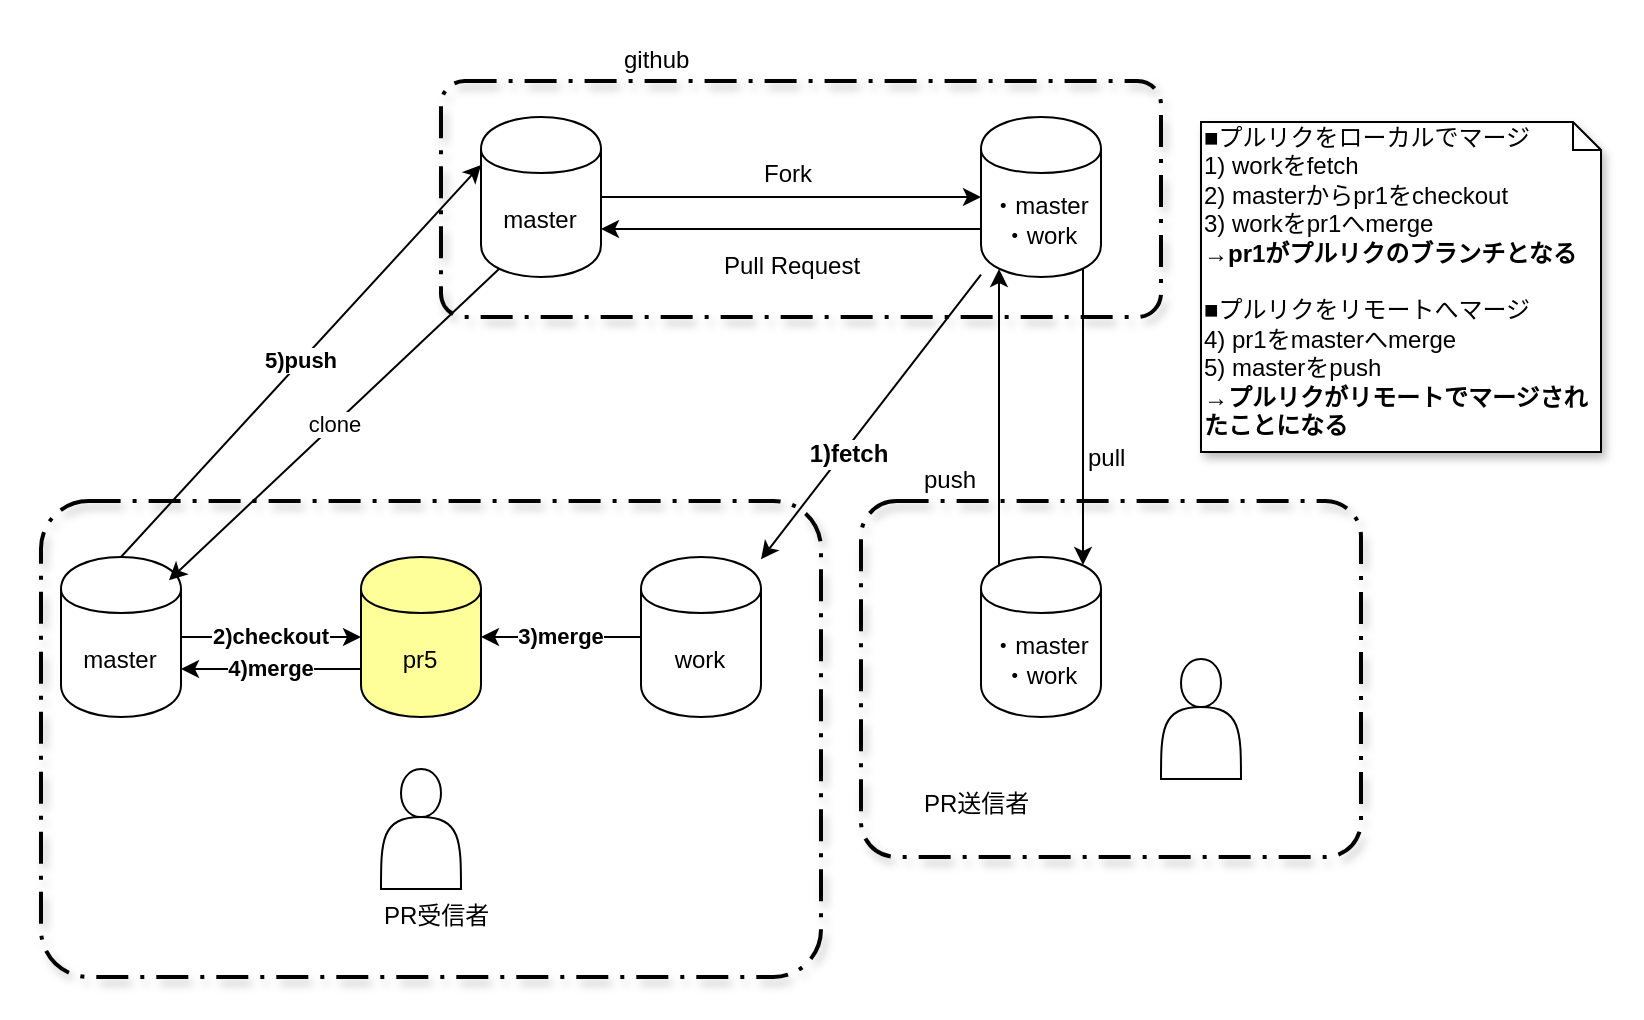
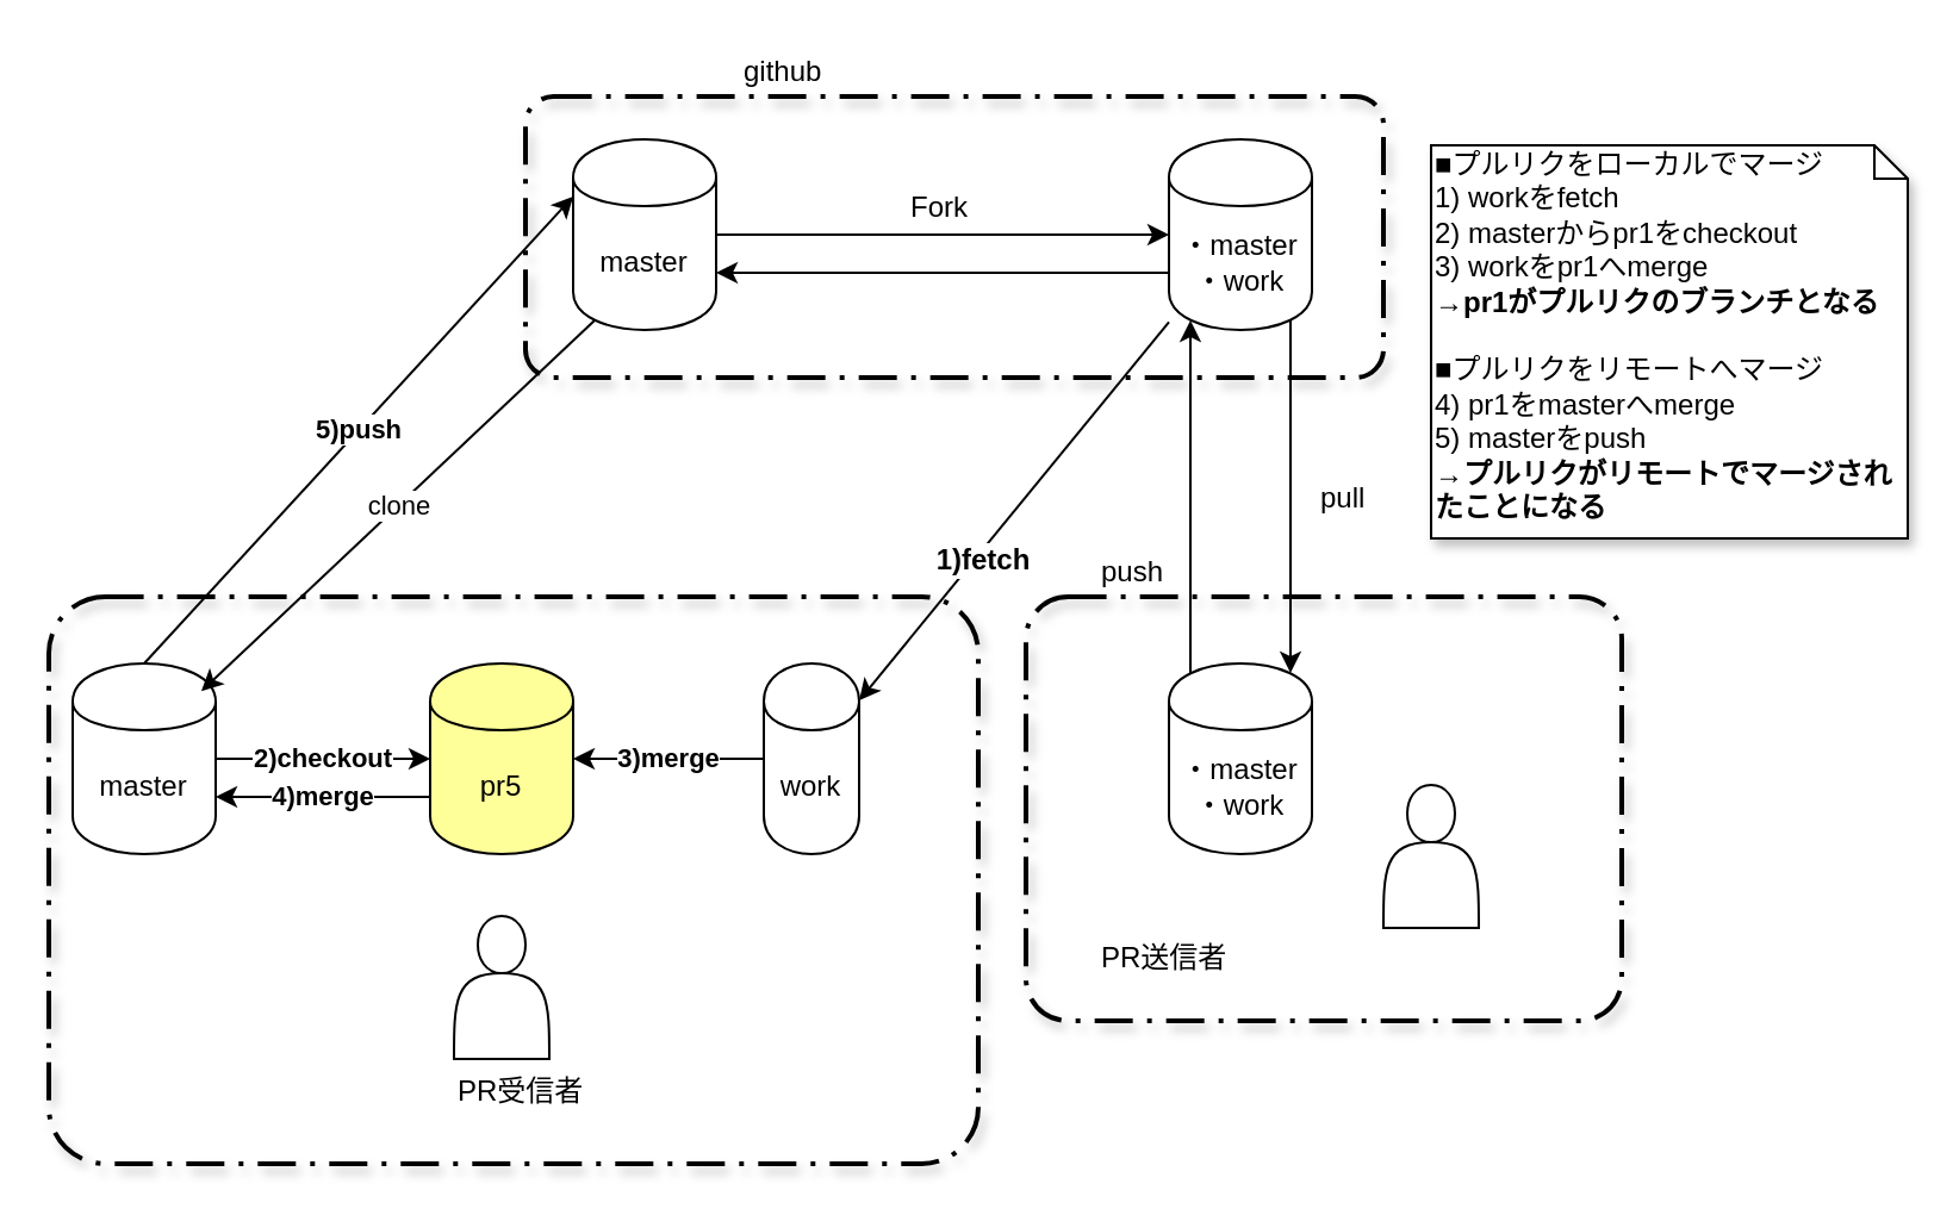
  <mxCell id="0" />
  <mxCell id="1" parent="0" />
  <mxCell id="2" value="" style="rounded=1;arcSize=10;dashed=1;strokeColor=#000000;fillColor=none;gradientColor=none;dashPattern=8 3 1 3;strokeWidth=2;shadow=1;" vertex="1" parent="1"><mxGeometry x="220" y="40" width="360" height="118" as="geometry" /></mxCell>
  <mxCell id="3" value="" style="rounded=1;arcSize=10;dashed=1;strokeColor=#000000;fillColor=none;gradientColor=none;dashPattern=8 3 1 3;strokeWidth=2;shadow=1;" vertex="1" parent="1"><mxGeometry x="20" y="250" width="390" height="238" as="geometry" /></mxCell>
  <mxCell id="4" value="" style="rounded=1;arcSize=10;dashed=1;strokeColor=#000000;fillColor=none;gradientColor=none;dashPattern=8 3 1 3;strokeWidth=2;shadow=1;" vertex="1" parent="1"><mxGeometry x="430" y="250" width="250" height="178" as="geometry" /></mxCell>
  <mxCell id="5" style="edgeStyle=orthogonalEdgeStyle;rounded=0;orthogonalLoop=1;jettySize=auto;html=1;" edge="1" parent="1" source="6" target="9"><mxGeometry relative="1" as="geometry" /></mxCell>
  <mxCell id="6" value="master" style="shape=cylinder;whiteSpace=wrap;html=1;boundedLbl=1;backgroundOutline=1;" vertex="1" parent="1"><mxGeometry x="240" y="58" width="60" height="80" as="geometry" /></mxCell>
  <mxCell id="7" style="edgeStyle=orthogonalEdgeStyle;rounded=0;orthogonalLoop=1;jettySize=auto;html=1;entryX=1;entryY=0.7;entryDx=0;entryDy=0;exitX=0;exitY=0.7;exitDx=0;exitDy=0;" edge="1" parent="1" source="9" target="6"><mxGeometry relative="1" as="geometry" /></mxCell>
  <mxCell id="8" style="edgeStyle=orthogonalEdgeStyle;rounded=0;orthogonalLoop=1;jettySize=auto;html=1;exitX=0.85;exitY=0.95;exitDx=0;exitDy=0;exitPerimeter=0;entryX=0.85;entryY=0.05;entryDx=0;entryDy=0;entryPerimeter=0;" edge="1" parent="1" source="9" target="13"><mxGeometry relative="1" as="geometry" /></mxCell>
  <mxCell id="9" value="・master&lt;br&gt;・work" style="shape=cylinder;whiteSpace=wrap;html=1;boundedLbl=1;backgroundOutline=1;" vertex="1" parent="1"><mxGeometry x="490" y="58" width="60" height="80" as="geometry" /></mxCell>
  <mxCell id="10" value="&lt;b&gt;3)merge&lt;/b&gt;" style="edgeStyle=orthogonalEdgeStyle;rounded=0;orthogonalLoop=1;jettySize=auto;html=1;entryX=1;entryY=0.5;entryDx=0;entryDy=0;" edge="1" parent="1" source="11" target="28"><mxGeometry relative="1" as="geometry" /></mxCell>
- <mxCell id="11" value="work" style="shape=cylinder;whiteSpace=wrap;html=1;boundedLbl=1;backgroundOutline=1;" vertex="1" parent="1"><mxGeometry x="320" y="278" width="60" height="80" as="geometry" /></mxCell>
+ <mxCell id="11" value="work" style="shape=cylinder;whiteSpace=wrap;html=1;boundedLbl=1;backgroundOutline=1;" vertex="1" parent="1"><mxGeometry x="320" y="278" width="40" height="80" as="geometry" /></mxCell>
  <mxCell id="12" style="edgeStyle=orthogonalEdgeStyle;rounded=0;orthogonalLoop=1;jettySize=auto;html=1;exitX=0.15;exitY=0.05;exitDx=0;exitDy=0;exitPerimeter=0;entryX=0.15;entryY=0.95;entryDx=0;entryDy=0;entryPerimeter=0;" edge="1" parent="1" source="13" target="9"><mxGeometry relative="1" as="geometry" /></mxCell>
  <mxCell id="13" value="・master&lt;br&gt;・work" style="shape=cylinder;whiteSpace=wrap;html=1;boundedLbl=1;backgroundOutline=1;" vertex="1" parent="1"><mxGeometry x="490" y="278" width="60" height="80" as="geometry" /></mxCell>
  <mxCell id="14" value="Fork" style="text;html=1;resizable=0;points=[];autosize=1;align=left;verticalAlign=top;spacingTop=-4;" vertex="1" parent="1"><mxGeometry x="380" y="77" width="40" height="20" as="geometry" /></mxCell>
- <mxCell id="15" value="Pull Request" style="text;html=1;resizable=0;points=[];autosize=1;align=left;verticalAlign=top;spacingTop=-4;" vertex="1" parent="1"><mxGeometry x="360" y="123" width="80" height="20" as="geometry" /></mxCell>
- <mxCell id="16" value="pull" style="text;html=1;resizable=0;points=[];autosize=1;align=left;verticalAlign=top;spacingTop=-4;" vertex="1" parent="1"><mxGeometry x="542" y="219" width="30" height="20" as="geometry" /></mxCell>
+ <mxCell id="16" value="pull" style="text;html=1;resizable=0;points=[];autosize=1;align=left;verticalAlign=top;spacingTop=-4;" vertex="1" parent="1"><mxGeometry x="552" y="199" width="30" height="20" as="geometry" /></mxCell>
  <mxCell id="17" value="push" style="text;html=1;resizable=0;points=[];autosize=1;align=left;verticalAlign=top;spacingTop=-4;" vertex="1" parent="1"><mxGeometry x="460" y="230" width="40" height="20" as="geometry" /></mxCell>
  <mxCell id="18" value="" style="endArrow=classic;html=1;" edge="1" parent="1" source="9" target="11"><mxGeometry width="50" height="50" relative="1" as="geometry"><mxPoint x="360" y="240" as="sourcePoint" /><mxPoint x="410" y="190" as="targetPoint" /></mxGeometry></mxCell>
  <mxCell id="19" value="&lt;b&gt;1)fetch&lt;/b&gt;" style="text;html=1;resizable=0;points=[];align=center;verticalAlign=middle;labelBackgroundColor=#ffffff;" vertex="1" connectable="0" parent="18"><mxGeometry x="0.245" y="3" relative="1" as="geometry"><mxPoint y="-1" as="offset" /></mxGeometry></mxCell>
  <mxCell id="20" value="" style="shape=actor;whiteSpace=wrap;html=1;" vertex="1" parent="1"><mxGeometry x="190" y="384" width="40" height="60" as="geometry" /></mxCell>
  <mxCell id="21" value="PR受信者" style="text;html=1;resizable=0;points=[];autosize=1;align=left;verticalAlign=top;spacingTop=-4;" vertex="1" parent="1"><mxGeometry x="190" y="448" width="70" height="20" as="geometry" /></mxCell>
  <mxCell id="22" value="" style="shape=actor;whiteSpace=wrap;html=1;" vertex="1" parent="1"><mxGeometry x="580" y="329" width="40" height="60" as="geometry" /></mxCell>
  <mxCell id="23" value="PR送信者" style="text;html=1;resizable=0;points=[];autosize=1;align=left;verticalAlign=top;spacingTop=-4;" vertex="1" parent="1"><mxGeometry x="460" y="392" width="70" height="20" as="geometry" /></mxCell>
  <mxCell id="24" value="2)checkout" style="edgeStyle=orthogonalEdgeStyle;rounded=0;orthogonalLoop=1;jettySize=auto;html=1;exitX=1;exitY=0.5;exitDx=0;exitDy=0;entryX=0;entryY=0.5;entryDx=0;entryDy=0;fontStyle=1" edge="1" parent="1" source="25" target="28"><mxGeometry relative="1" as="geometry" /></mxCell>
  <mxCell id="25" value="master" style="shape=cylinder;whiteSpace=wrap;html=1;boundedLbl=1;backgroundOutline=1;" vertex="1" parent="1"><mxGeometry x="30" y="278" width="60" height="80" as="geometry" /></mxCell>
  <mxCell id="26" value="clone" style="endArrow=classic;html=1;entryX=0.9;entryY=0.145;entryDx=0;entryDy=0;entryPerimeter=0;exitX=0.15;exitY=0.95;exitDx=0;exitDy=0;exitPerimeter=0;" edge="1" parent="1" source="6" target="25"><mxGeometry width="50" height="50" relative="1" as="geometry"><mxPoint x="210" y="219" as="sourcePoint" /><mxPoint x="260" y="169" as="targetPoint" /></mxGeometry></mxCell>
  <mxCell id="27" value="&lt;b&gt;4)merge&lt;/b&gt;" style="edgeStyle=orthogonalEdgeStyle;rounded=0;orthogonalLoop=1;jettySize=auto;html=1;exitX=0;exitY=0.7;exitDx=0;exitDy=0;entryX=1;entryY=0.7;entryDx=0;entryDy=0;" edge="1" parent="1" source="28" target="25"><mxGeometry relative="1" as="geometry" /></mxCell>
  <mxCell id="28" value="pr5" style="shape=cylinder;whiteSpace=wrap;html=1;boundedLbl=1;backgroundOutline=1;fillColor=#FFFF99;" vertex="1" parent="1"><mxGeometry x="180" y="278" width="60" height="80" as="geometry" /></mxCell>
  <mxCell id="29" value="github" style="text;html=1;resizable=0;points=[];autosize=1;align=left;verticalAlign=top;spacingTop=-4;" vertex="1" parent="1"><mxGeometry x="310" y="20" width="50" height="20" as="geometry" /></mxCell>
  <mxCell id="30" value="■プルリクをローカルでマージ&lt;br&gt;1) workをfetch&lt;br&gt;2) masterからpr1をcheckout&lt;br&gt;3) workをpr1へmerge&lt;br&gt;&lt;b&gt;→pr1がプルリクのブランチとなる&lt;/b&gt;&lt;br&gt;&lt;br&gt;■プルリクをリモートへマージ&lt;br&gt;4) pr1をmasterへmerge&lt;br&gt;5) masterをpush&lt;br&gt;&lt;b&gt;→プルリクがリモートでマージされたことになる&lt;/b&gt;" style="shape=note;whiteSpace=wrap;html=1;size=14;verticalAlign=top;align=left;spacingTop=-6;shadow=1;" vertex="1" parent="1"><mxGeometry x="600" y="60.5" width="200" height="165" as="geometry" /></mxCell>
  <mxCell id="31" value="&lt;b&gt;5)push&lt;/b&gt;" style="endArrow=classic;html=1;exitX=0.5;exitY=0;exitDx=0;exitDy=0;entryX=0;entryY=0.3;entryDx=0;entryDy=0;" edge="1" parent="1" source="25" target="6"><mxGeometry width="50" height="50" relative="1" as="geometry"><mxPoint x="245" y="230" as="sourcePoint" /><mxPoint x="295" y="180" as="targetPoint" /></mxGeometry></mxCell>
